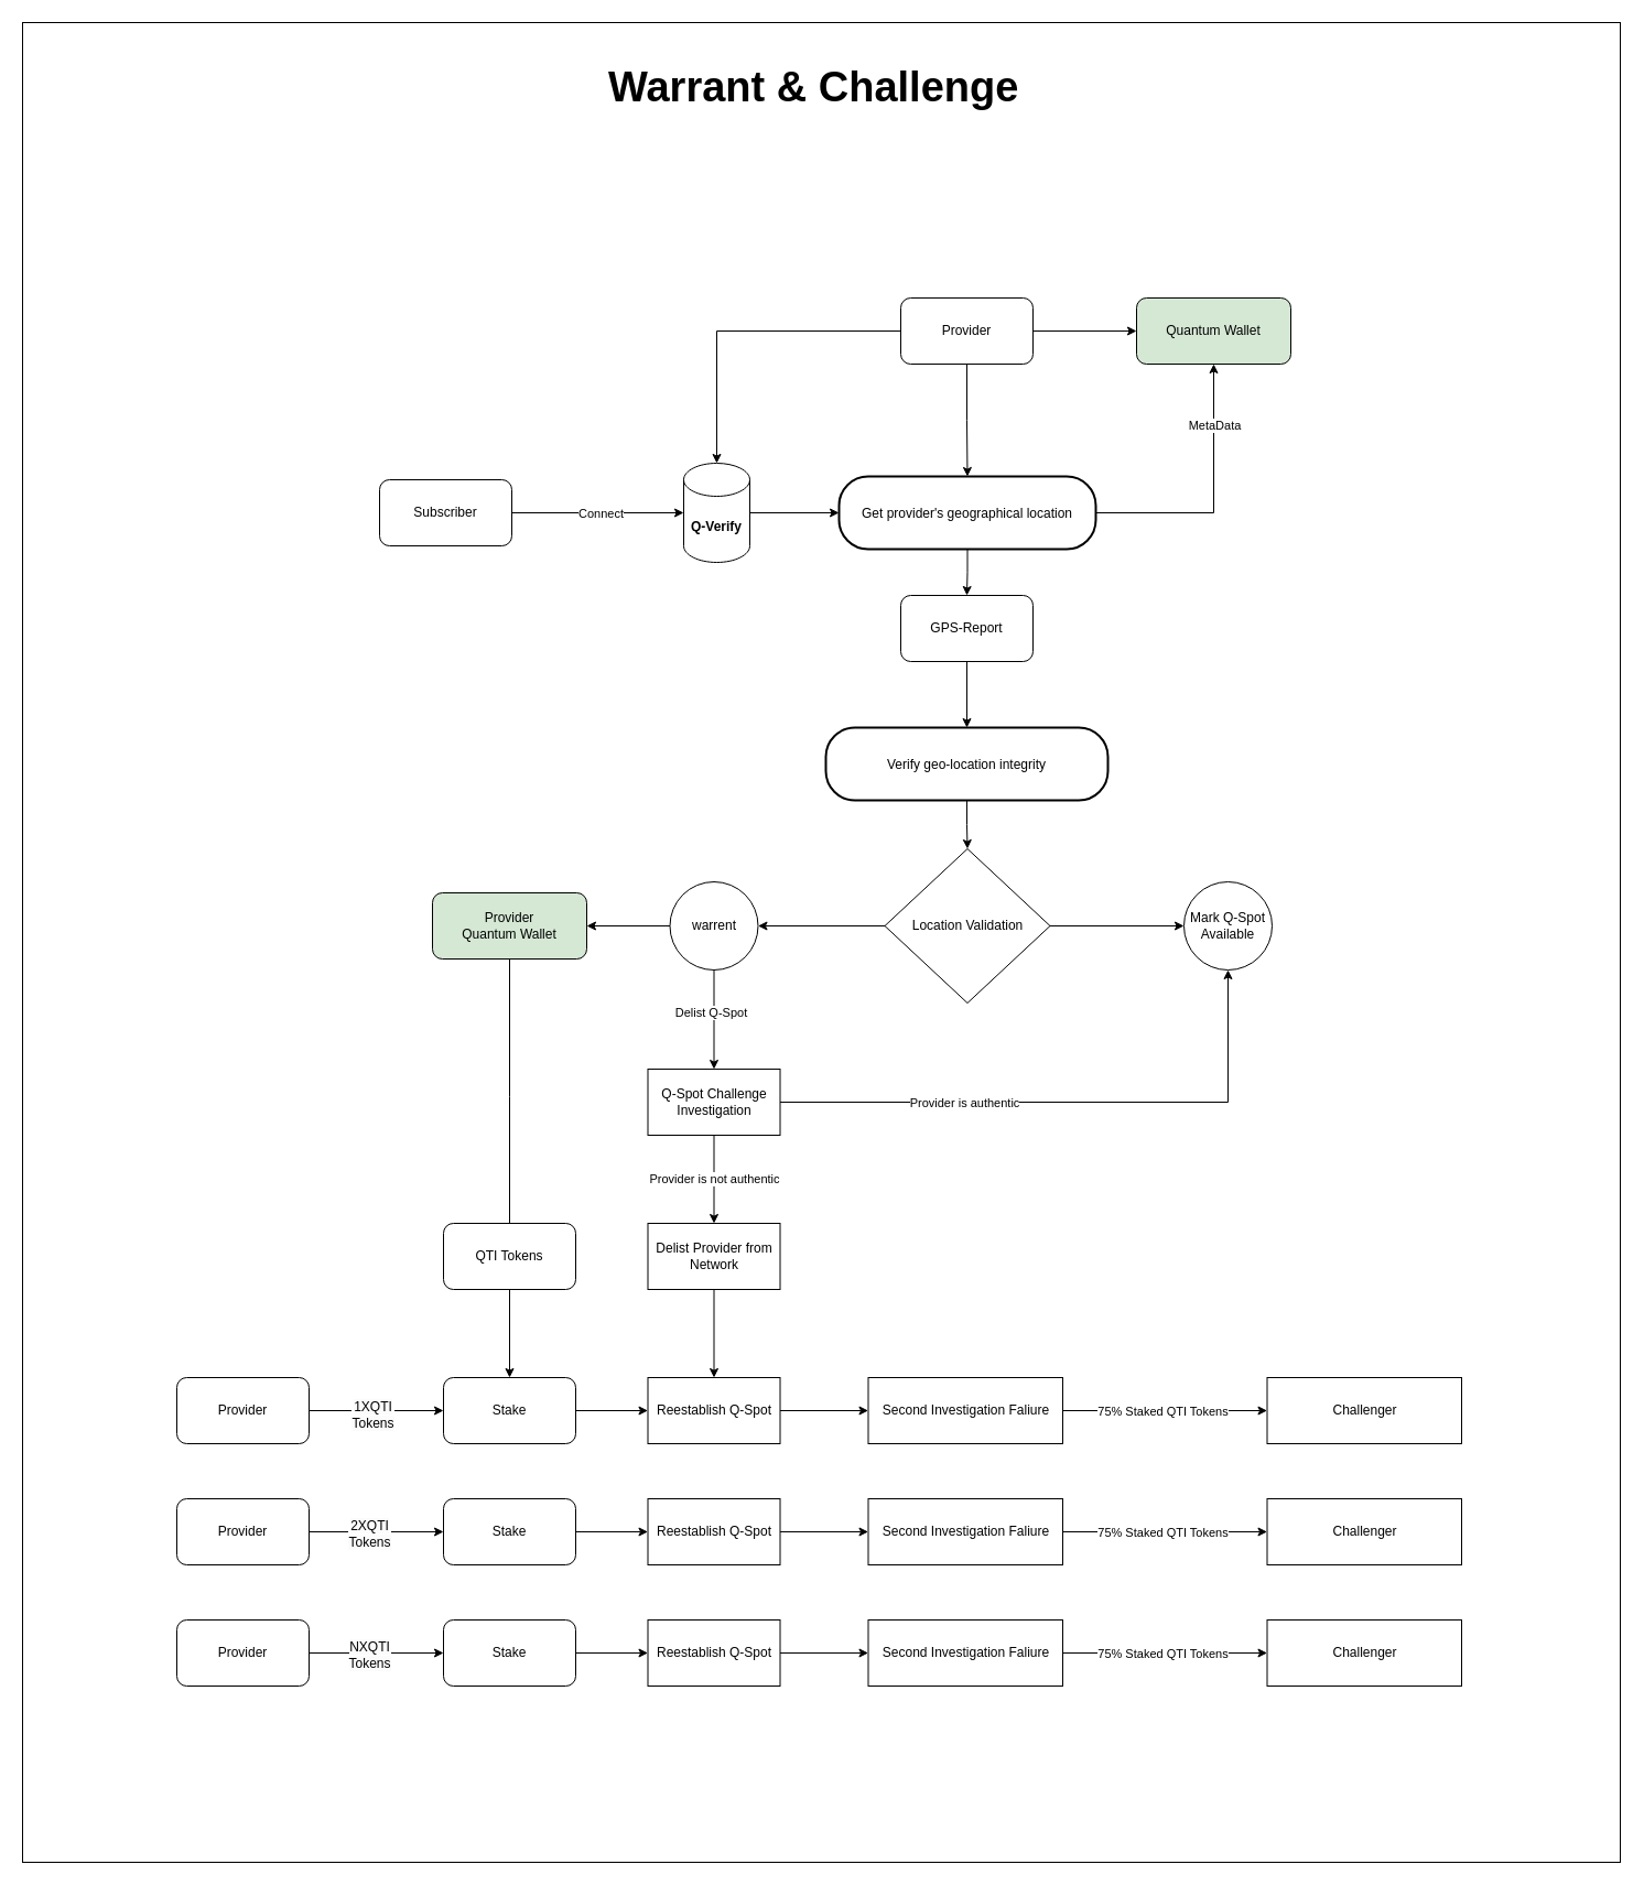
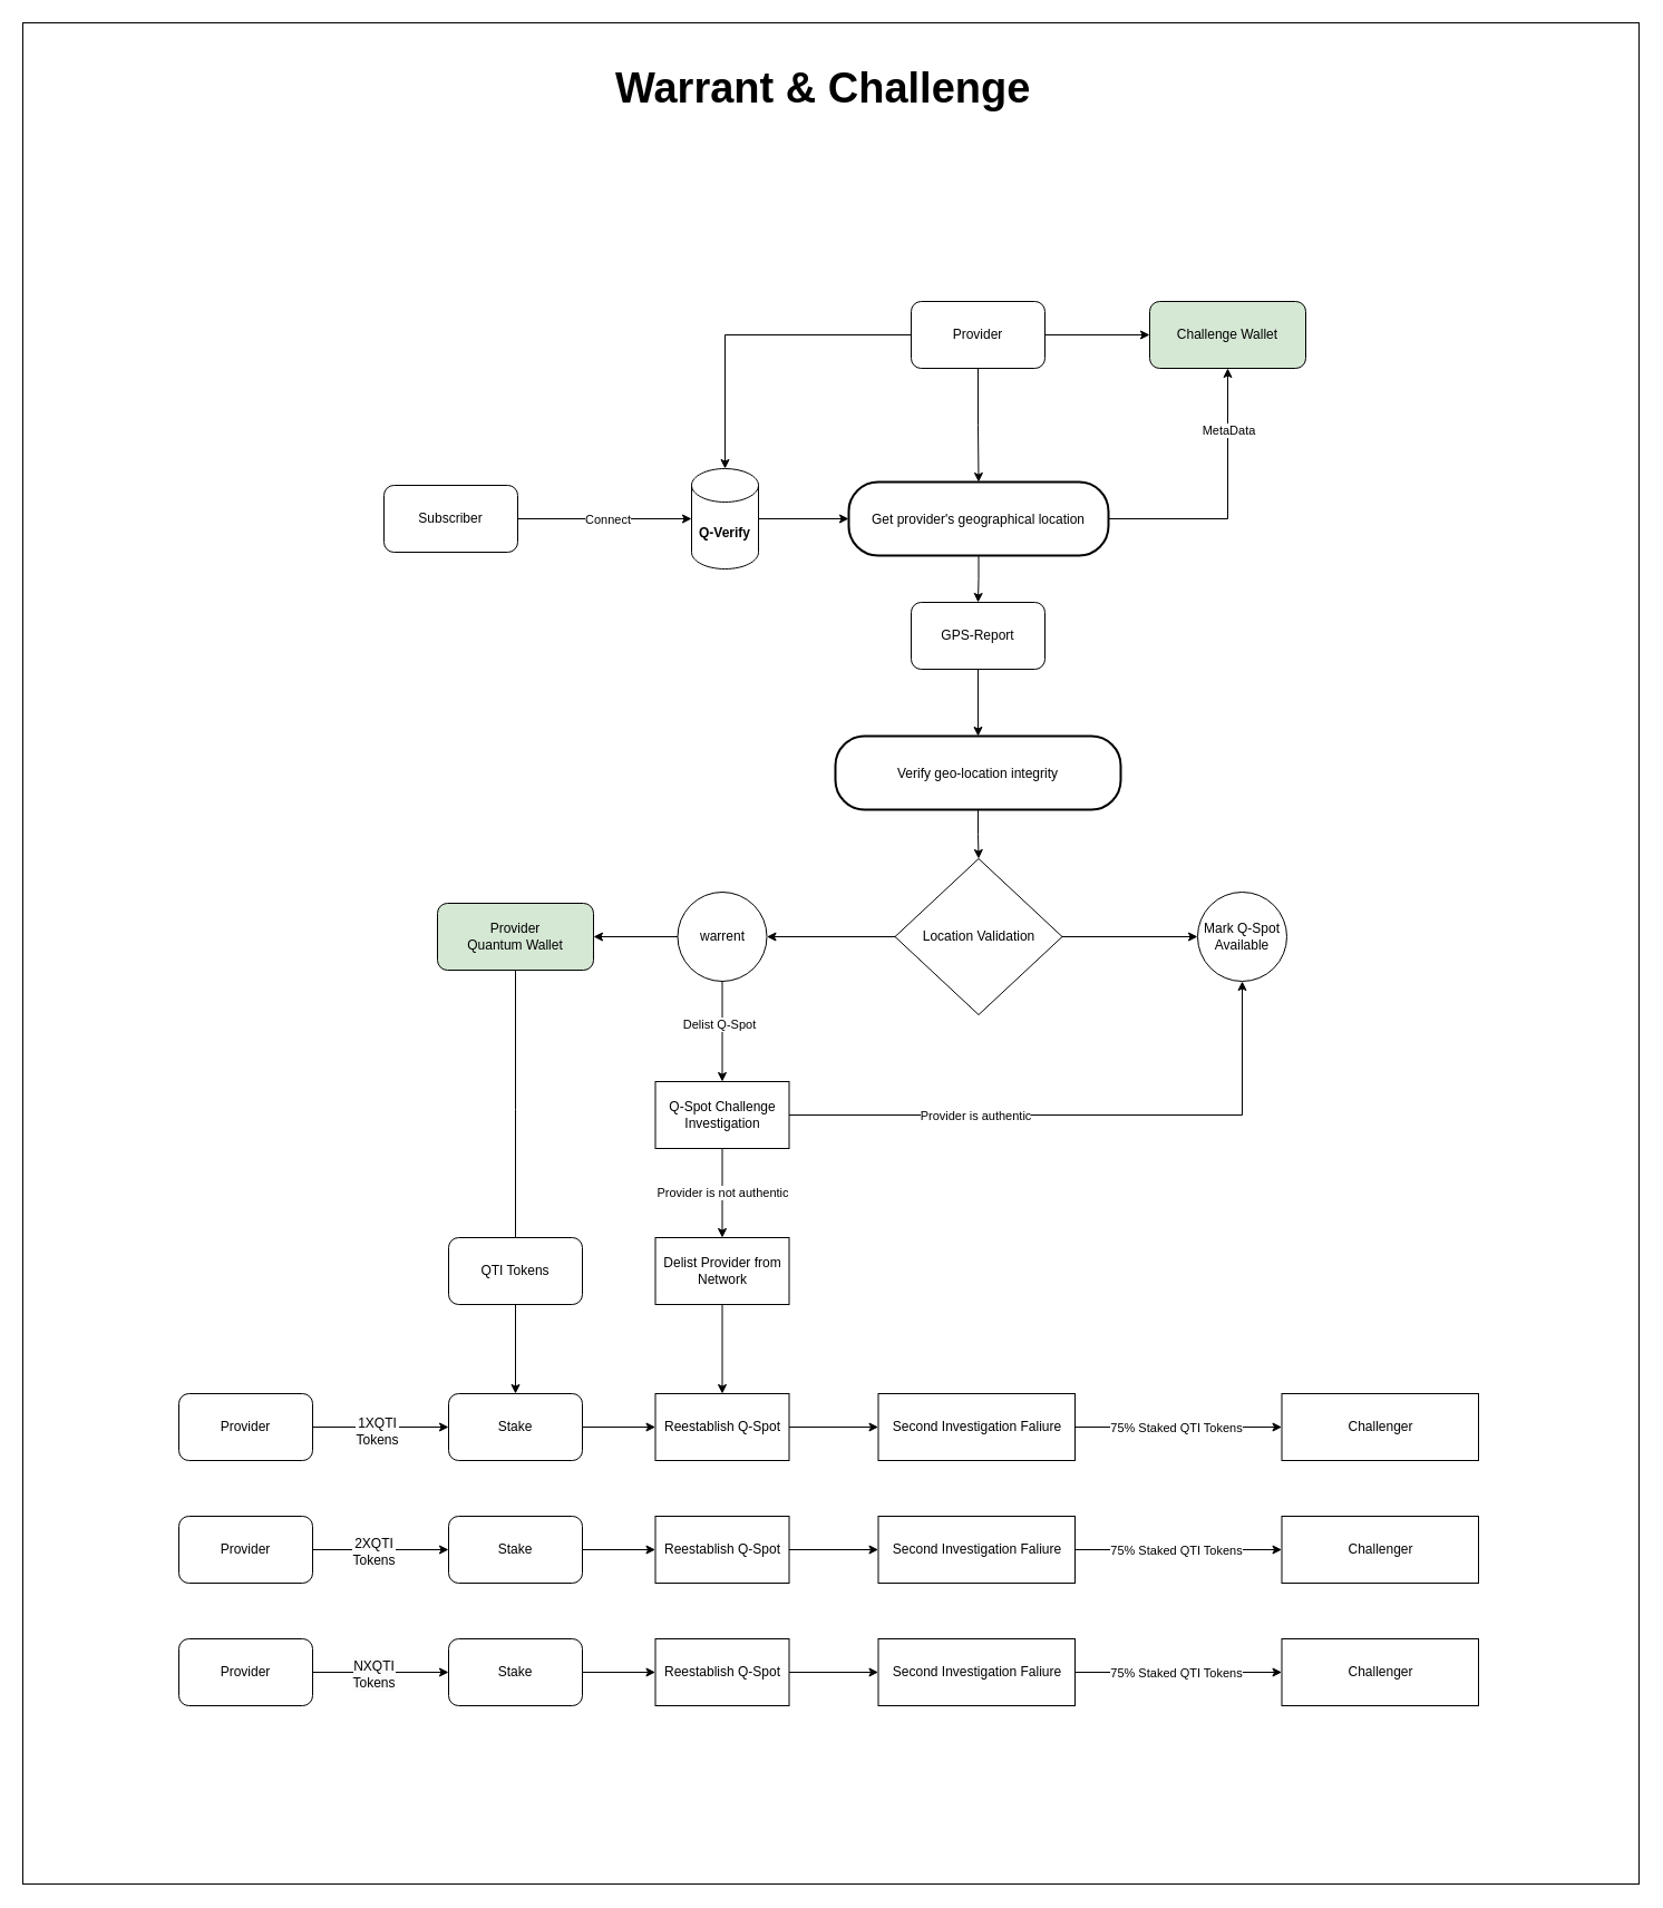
  <mxCell id="0" />
  <mxCell id="1" parent="0" />
  <mxCell id="2" value="" style="rounded=0;whiteSpace=wrap;html=1;" vertex="1" parent="1"><mxGeometry x="20" y="20" width="1450" height="1670" as="geometry" /></mxCell>
  <mxCell id="3" style="edgeStyle=orthogonalEdgeStyle;rounded=0;orthogonalLoop=1;jettySize=auto;html=1;entryX=0.5;entryY=1;entryDx=0;entryDy=0;" edge="1" parent="1" source="6" target="14"><mxGeometry relative="1" as="geometry" /></mxCell>
  <mxCell id="4" value="MetaData" style="edgeLabel;html=1;align=center;verticalAlign=middle;resizable=0;points=[];" vertex="1" connectable="0" parent="3"><mxGeometry x="0.149" y="-2" relative="1" as="geometry"><mxPoint x="-2" y="-48" as="offset" /></mxGeometry></mxCell>
  <mxCell id="5" value="" style="edgeStyle=orthogonalEdgeStyle;rounded=0;orthogonalLoop=1;jettySize=auto;html=1;" edge="1" parent="1" source="6" target="20"><mxGeometry relative="1" as="geometry" /></mxCell>
  <mxCell id="6" value="Get provider's geographical location" style="rounded=1;arcSize=40;strokeWidth=2" vertex="1" parent="1"><mxGeometry x="761" y="432" width="233" height="66" as="geometry" /></mxCell>
  <mxCell id="7" value="" style="edgeStyle=orthogonalEdgeStyle;rounded=0;orthogonalLoop=1;jettySize=auto;html=1;" edge="1" parent="1" source="10" target="6"><mxGeometry relative="1" as="geometry" /></mxCell>
  <mxCell id="8" value="" style="edgeStyle=orthogonalEdgeStyle;rounded=0;orthogonalLoop=1;jettySize=auto;html=1;" edge="1" parent="1" source="10" target="14"><mxGeometry relative="1" as="geometry" /></mxCell>
  <mxCell id="9" style="edgeStyle=orthogonalEdgeStyle;rounded=0;orthogonalLoop=1;jettySize=auto;html=1;" edge="1" parent="1" source="10" target="16"><mxGeometry relative="1" as="geometry" /></mxCell>
  <mxCell id="10" value="Provider" style="rounded=1;whiteSpace=wrap;html=1;" vertex="1" parent="1"><mxGeometry x="817" y="270" width="120" height="60" as="geometry" /></mxCell>
  <mxCell id="11" value="" style="edgeStyle=orthogonalEdgeStyle;rounded=0;orthogonalLoop=1;jettySize=auto;html=1;" edge="1" parent="1" source="12" target="23"><mxGeometry relative="1" as="geometry" /></mxCell>
  <mxCell id="12" value="Verify geo-location integrity" style="rounded=1;arcSize=40;strokeWidth=2" vertex="1" parent="1"><mxGeometry x="749" y="660" width="256" height="66" as="geometry" /></mxCell>
  <mxCell id="13" value="Subscriber" style="rounded=1;whiteSpace=wrap;html=1;" vertex="1" parent="1"><mxGeometry x="344" y="435" width="120" height="60" as="geometry" /></mxCell>
- <mxCell id="14" value="Quantum Wallet" style="rounded=1;whiteSpace=wrap;html=1;fillColor=#d5e8d4;" vertex="1" parent="1"><mxGeometry x="1031" y="270" width="140" height="60" as="geometry" /></mxCell>
+ <mxCell id="14" value="Challenge Wallet" style="rounded=1;whiteSpace=wrap;html=1;fillColor=#d5e8d4;" vertex="1" parent="1"><mxGeometry x="1031" y="270" width="140" height="60" as="geometry" /></mxCell>
  <mxCell id="15" value="" style="edgeStyle=orthogonalEdgeStyle;rounded=0;orthogonalLoop=1;jettySize=auto;html=1;" edge="1" parent="1" source="16" target="6"><mxGeometry relative="1" as="geometry" /></mxCell>
  <mxCell id="16" value="&lt;b&gt;Q-Verify&lt;/b&gt;" style="shape=cylinder3;whiteSpace=wrap;html=1;boundedLbl=1;backgroundOutline=1;size=15;" vertex="1" parent="1"><mxGeometry x="620" y="420" width="60" height="90" as="geometry" /></mxCell>
  <mxCell id="17" style="edgeStyle=orthogonalEdgeStyle;rounded=0;orthogonalLoop=1;jettySize=auto;html=1;entryX=0;entryY=0.5;entryDx=0;entryDy=0;entryPerimeter=0;" edge="1" parent="1" source="13" target="16"><mxGeometry relative="1" as="geometry"><Array as="points"><mxPoint x="434" y="465" /></Array></mxGeometry></mxCell>
  <mxCell id="18" value="Connect" style="edgeLabel;html=1;align=center;verticalAlign=middle;resizable=0;points=[];" vertex="1" connectable="0" parent="17"><mxGeometry x="0.177" relative="1" as="geometry"><mxPoint x="-12" as="offset" /></mxGeometry></mxCell>
  <mxCell id="19" value="" style="edgeStyle=orthogonalEdgeStyle;rounded=0;orthogonalLoop=1;jettySize=auto;html=1;" edge="1" parent="1" source="20" target="12"><mxGeometry relative="1" as="geometry" /></mxCell>
  <mxCell id="20" value="GPS-Report" style="rounded=1;whiteSpace=wrap;html=1;" vertex="1" parent="1"><mxGeometry x="817" y="540" width="120" height="60" as="geometry" /></mxCell>
  <mxCell id="21" value="" style="edgeStyle=orthogonalEdgeStyle;rounded=0;orthogonalLoop=1;jettySize=auto;html=1;" edge="1" parent="1" source="23" target="27"><mxGeometry relative="1" as="geometry" /></mxCell>
  <mxCell id="22" style="edgeStyle=orthogonalEdgeStyle;rounded=0;orthogonalLoop=1;jettySize=auto;html=1;entryX=0;entryY=0.5;entryDx=0;entryDy=0;" edge="1" parent="1" source="23" target="28"><mxGeometry relative="1" as="geometry" /></mxCell>
  <mxCell id="23" value="Location Validation" style="rhombus;whiteSpace=wrap;html=1;" vertex="1" parent="1"><mxGeometry x="802.5" y="770" width="150" height="140" as="geometry" /></mxCell>
  <mxCell id="24" value="" style="edgeStyle=orthogonalEdgeStyle;rounded=0;orthogonalLoop=1;jettySize=auto;html=1;" edge="1" parent="1" source="27" target="32"><mxGeometry relative="1" as="geometry" /></mxCell>
  <mxCell id="25" value="Delist Q-Spot" style="edgeLabel;html=1;align=center;verticalAlign=middle;resizable=0;points=[];" vertex="1" connectable="0" parent="24"><mxGeometry x="-0.161" y="-3" relative="1" as="geometry"><mxPoint as="offset" /></mxGeometry></mxCell>
  <mxCell id="26" style="edgeStyle=orthogonalEdgeStyle;rounded=0;orthogonalLoop=1;jettySize=auto;html=1;entryX=1;entryY=0.5;entryDx=0;entryDy=0;" edge="1" parent="1" source="27" target="34"><mxGeometry relative="1" as="geometry" /></mxCell>
  <mxCell id="27" value="warrent" style="ellipse;whiteSpace=wrap;html=1;" vertex="1" parent="1"><mxGeometry x="607.5" y="800" width="80" height="80" as="geometry" /></mxCell>
  <mxCell id="28" value="Mark Q-Spot&lt;br&gt;Available" style="ellipse;whiteSpace=wrap;html=1;" vertex="1" parent="1"><mxGeometry x="1074" y="800" width="80" height="80" as="geometry" /></mxCell>
  <mxCell id="29" style="edgeStyle=orthogonalEdgeStyle;rounded=0;orthogonalLoop=1;jettySize=auto;html=1;entryX=0.5;entryY=1;entryDx=0;entryDy=0;" edge="1" parent="1" source="32" target="28"><mxGeometry relative="1" as="geometry" /></mxCell>
  <mxCell id="30" value="Provider is authentic" style="edgeLabel;html=1;align=center;verticalAlign=middle;resizable=0;points=[];" vertex="1" connectable="0" parent="29"><mxGeometry x="-0.694" y="1" relative="1" as="geometry"><mxPoint x="86" y="1" as="offset" /></mxGeometry></mxCell>
  <mxCell id="31" value="" style="edgeStyle=orthogonalEdgeStyle;rounded=0;orthogonalLoop=1;jettySize=auto;html=1;" edge="1" parent="1" source="32" target="36"><mxGeometry relative="1" as="geometry" /></mxCell>
  <mxCell id="32" value="Q-Spot Challenge Investigation" style="whiteSpace=wrap;html=1;" vertex="1" parent="1"><mxGeometry x="587.5" y="970" width="120" height="60" as="geometry" /></mxCell>
  <mxCell id="33" style="edgeStyle=orthogonalEdgeStyle;rounded=0;orthogonalLoop=1;jettySize=auto;html=1;" edge="1" parent="1" source="34"><mxGeometry relative="1" as="geometry"><mxPoint x="462" y="1120" as="targetPoint" /></mxGeometry></mxCell>
  <mxCell id="34" value="Provider&lt;br&gt;Quantum Wallet" style="rounded=1;whiteSpace=wrap;html=1;fillColor=#d5e8d4;" vertex="1" parent="1"><mxGeometry x="392" y="810" width="140" height="60" as="geometry" /></mxCell>
  <mxCell id="35" value="" style="edgeStyle=orthogonalEdgeStyle;rounded=0;orthogonalLoop=1;jettySize=auto;html=1;" edge="1" parent="1" source="36" target="42"><mxGeometry relative="1" as="geometry" /></mxCell>
  <mxCell id="36" value="Delist Provider from Network" style="whiteSpace=wrap;html=1;" vertex="1" parent="1"><mxGeometry x="587.5" y="1110" width="120" height="60" as="geometry" /></mxCell>
  <mxCell id="37" value="Provider is not authentic" style="edgeLabel;html=1;align=center;verticalAlign=middle;resizable=0;points=[];" vertex="1" connectable="0" parent="1"><mxGeometry x="647.501" y="1069.997" as="geometry" /></mxCell>
  <mxCell id="38" value="" style="edgeStyle=orthogonalEdgeStyle;rounded=0;orthogonalLoop=1;jettySize=auto;html=1;" edge="1" parent="1" source="40" target="44"><mxGeometry relative="1" as="geometry" /></mxCell>
  <mxCell id="39" value="&lt;span style=&quot;font-size: 12px; text-wrap: wrap; background-color: rgb(251, 251, 251);&quot;&gt;1XQTI Tokens&lt;/span&gt;" style="edgeLabel;html=1;align=center;verticalAlign=middle;resizable=0;points=[];" vertex="1" connectable="0" parent="38"><mxGeometry x="-0.067" y="-3" relative="1" as="geometry"><mxPoint as="offset" /></mxGeometry></mxCell>
  <mxCell id="40" value="Provider" style="rounded=1;whiteSpace=wrap;html=1;" vertex="1" parent="1"><mxGeometry x="160" y="1250" width="120" height="60" as="geometry" /></mxCell>
  <mxCell id="41" value="" style="edgeStyle=orthogonalEdgeStyle;rounded=0;orthogonalLoop=1;jettySize=auto;html=1;" edge="1" parent="1" source="42" target="49"><mxGeometry relative="1" as="geometry" /></mxCell>
  <mxCell id="42" value="Reestablish Q-Spot" style="whiteSpace=wrap;html=1;" vertex="1" parent="1"><mxGeometry x="587.5" y="1250" width="120" height="60" as="geometry" /></mxCell>
  <mxCell id="43" value="" style="edgeStyle=orthogonalEdgeStyle;rounded=0;orthogonalLoop=1;jettySize=auto;html=1;" edge="1" parent="1" source="44" target="42"><mxGeometry relative="1" as="geometry" /></mxCell>
  <mxCell id="44" value="Stake" style="whiteSpace=wrap;html=1;rounded=1;" vertex="1" parent="1"><mxGeometry x="402" y="1250" width="120" height="60" as="geometry" /></mxCell>
  <mxCell id="45" value="" style="edgeStyle=orthogonalEdgeStyle;rounded=0;orthogonalLoop=1;jettySize=auto;html=1;" edge="1" parent="1" source="46" target="44"><mxGeometry relative="1" as="geometry" /></mxCell>
  <mxCell id="46" value="QTI Tokens" style="rounded=1;whiteSpace=wrap;html=1;" vertex="1" parent="1"><mxGeometry x="402" y="1110" width="120" height="60" as="geometry" /></mxCell>
  <mxCell id="47" value="" style="edgeStyle=orthogonalEdgeStyle;rounded=0;orthogonalLoop=1;jettySize=auto;html=1;" edge="1" parent="1" source="49" target="50"><mxGeometry relative="1" as="geometry" /></mxCell>
  <mxCell id="48" value="75% Staked QTI Tokens" style="edgeLabel;html=1;align=center;verticalAlign=middle;resizable=0;points=[];" vertex="1" connectable="0" parent="47"><mxGeometry x="-0.141" y="1" relative="1" as="geometry"><mxPoint x="10" y="1" as="offset" /></mxGeometry></mxCell>
  <mxCell id="49" value="Second Investigation Faliure" style="whiteSpace=wrap;html=1;" vertex="1" parent="1"><mxGeometry x="787.5" y="1250" width="176.5" height="60" as="geometry" /></mxCell>
  <mxCell id="50" value="Challenger" style="whiteSpace=wrap;html=1;" vertex="1" parent="1"><mxGeometry x="1149.5" y="1250" width="176.5" height="60" as="geometry" /></mxCell>
  <mxCell id="51" value="" style="edgeStyle=orthogonalEdgeStyle;rounded=0;orthogonalLoop=1;jettySize=auto;html=1;" edge="1" parent="1" source="53" target="57"><mxGeometry relative="1" as="geometry" /></mxCell>
  <mxCell id="52" value="&lt;span style=&quot;font-size: 12px; text-wrap: wrap; background-color: rgb(251, 251, 251);&quot;&gt;2XQTI Tokens&lt;/span&gt;" style="edgeLabel;html=1;align=center;verticalAlign=middle;resizable=0;points=[];" vertex="1" connectable="0" parent="51"><mxGeometry x="-0.116" y="-1" relative="1" as="geometry"><mxPoint as="offset" /></mxGeometry></mxCell>
  <mxCell id="53" value="Provider" style="rounded=1;whiteSpace=wrap;html=1;" vertex="1" parent="1"><mxGeometry x="160" y="1360" width="120" height="60" as="geometry" /></mxCell>
  <mxCell id="54" value="" style="edgeStyle=orthogonalEdgeStyle;rounded=0;orthogonalLoop=1;jettySize=auto;html=1;" edge="1" parent="1" source="55" target="59"><mxGeometry relative="1" as="geometry" /></mxCell>
  <mxCell id="55" value="Reestablish Q-Spot" style="whiteSpace=wrap;html=1;" vertex="1" parent="1"><mxGeometry x="587.5" y="1360" width="120" height="60" as="geometry" /></mxCell>
  <mxCell id="56" value="" style="edgeStyle=orthogonalEdgeStyle;rounded=0;orthogonalLoop=1;jettySize=auto;html=1;" edge="1" parent="1" source="57" target="55"><mxGeometry relative="1" as="geometry" /></mxCell>
  <mxCell id="57" value="Stake" style="whiteSpace=wrap;html=1;rounded=1;" vertex="1" parent="1"><mxGeometry x="402" y="1360" width="120" height="60" as="geometry" /></mxCell>
  <mxCell id="58" style="edgeStyle=orthogonalEdgeStyle;rounded=0;orthogonalLoop=1;jettySize=auto;html=1;entryX=0;entryY=0.5;entryDx=0;entryDy=0;" edge="1" parent="1" source="59" target="60"><mxGeometry relative="1" as="geometry" /></mxCell>
  <mxCell id="59" value="Second Investigation Faliure" style="whiteSpace=wrap;html=1;" vertex="1" parent="1"><mxGeometry x="787.5" y="1360" width="176.5" height="60" as="geometry" /></mxCell>
  <mxCell id="60" value="Challenger" style="whiteSpace=wrap;html=1;" vertex="1" parent="1"><mxGeometry x="1149.5" y="1360" width="176.5" height="60" as="geometry" /></mxCell>
  <mxCell id="61" value="75% Staked QTI Tokens" style="edgeLabel;html=1;align=center;verticalAlign=middle;resizable=0;points=[];" vertex="1" connectable="0" parent="1"><mxGeometry x="1054" y="1390" as="geometry" /></mxCell>
  <mxCell id="62" value="" style="edgeStyle=orthogonalEdgeStyle;rounded=0;orthogonalLoop=1;jettySize=auto;html=1;" edge="1" parent="1" source="64" target="68"><mxGeometry relative="1" as="geometry" /></mxCell>
  <mxCell id="63" value="&lt;span style=&quot;font-size: 12px; text-wrap: wrap; background-color: rgb(251, 251, 251);&quot;&gt;NXQTI Tokens&lt;/span&gt;" style="edgeLabel;html=1;align=center;verticalAlign=middle;resizable=0;points=[];" vertex="1" connectable="0" parent="62"><mxGeometry x="-0.116" y="-1" relative="1" as="geometry"><mxPoint as="offset" /></mxGeometry></mxCell>
  <mxCell id="64" value="Provider" style="rounded=1;whiteSpace=wrap;html=1;" vertex="1" parent="1"><mxGeometry x="160" y="1470" width="120" height="60" as="geometry" /></mxCell>
  <mxCell id="65" value="" style="edgeStyle=orthogonalEdgeStyle;rounded=0;orthogonalLoop=1;jettySize=auto;html=1;" edge="1" parent="1" source="66" target="70"><mxGeometry relative="1" as="geometry" /></mxCell>
  <mxCell id="66" value="Reestablish Q-Spot" style="whiteSpace=wrap;html=1;" vertex="1" parent="1"><mxGeometry x="587.5" y="1470" width="120" height="60" as="geometry" /></mxCell>
  <mxCell id="67" value="" style="edgeStyle=orthogonalEdgeStyle;rounded=0;orthogonalLoop=1;jettySize=auto;html=1;" edge="1" parent="1" source="68" target="66"><mxGeometry relative="1" as="geometry" /></mxCell>
  <mxCell id="68" value="Stake" style="whiteSpace=wrap;html=1;rounded=1;" vertex="1" parent="1"><mxGeometry x="402" y="1470" width="120" height="60" as="geometry" /></mxCell>
  <mxCell id="69" style="edgeStyle=orthogonalEdgeStyle;rounded=0;orthogonalLoop=1;jettySize=auto;html=1;entryX=0;entryY=0.5;entryDx=0;entryDy=0;" edge="1" parent="1" source="70" target="71"><mxGeometry relative="1" as="geometry" /></mxCell>
  <mxCell id="70" value="Second Investigation Faliure" style="whiteSpace=wrap;html=1;" vertex="1" parent="1"><mxGeometry x="787.5" y="1470" width="176.5" height="60" as="geometry" /></mxCell>
  <mxCell id="71" value="Challenger" style="whiteSpace=wrap;html=1;" vertex="1" parent="1"><mxGeometry x="1149.5" y="1470" width="176.5" height="60" as="geometry" /></mxCell>
  <mxCell id="72" value="75% Staked QTI Tokens" style="edgeLabel;html=1;align=center;verticalAlign=middle;resizable=0;points=[];" vertex="1" connectable="0" parent="1"><mxGeometry x="1054" y="1500" as="geometry" /></mxCell>
  <mxCell id="73" value="&lt;h1 style=&quot;margin-top: 0px;&quot;&gt;&lt;font style=&quot;font-size: 38px;&quot;&gt;Warrant &amp;amp; Challenge&lt;/font&gt;&lt;/h1&gt;" style="text;html=1;whiteSpace=wrap;overflow=hidden;rounded=0;" vertex="1" parent="1"><mxGeometry x="550" y="50" width="390" height="60" as="geometry" /></mxCell>
